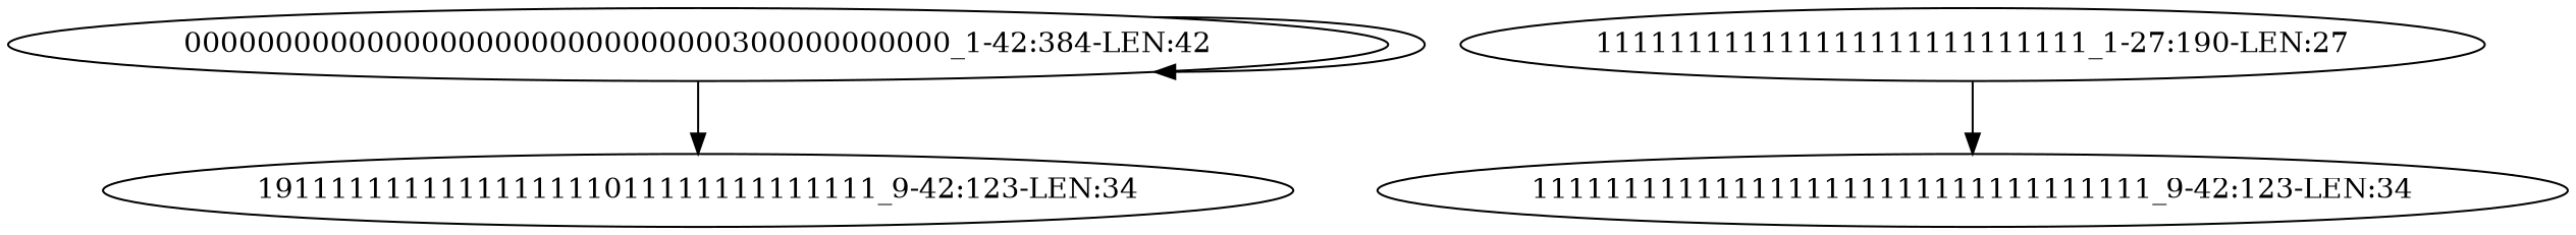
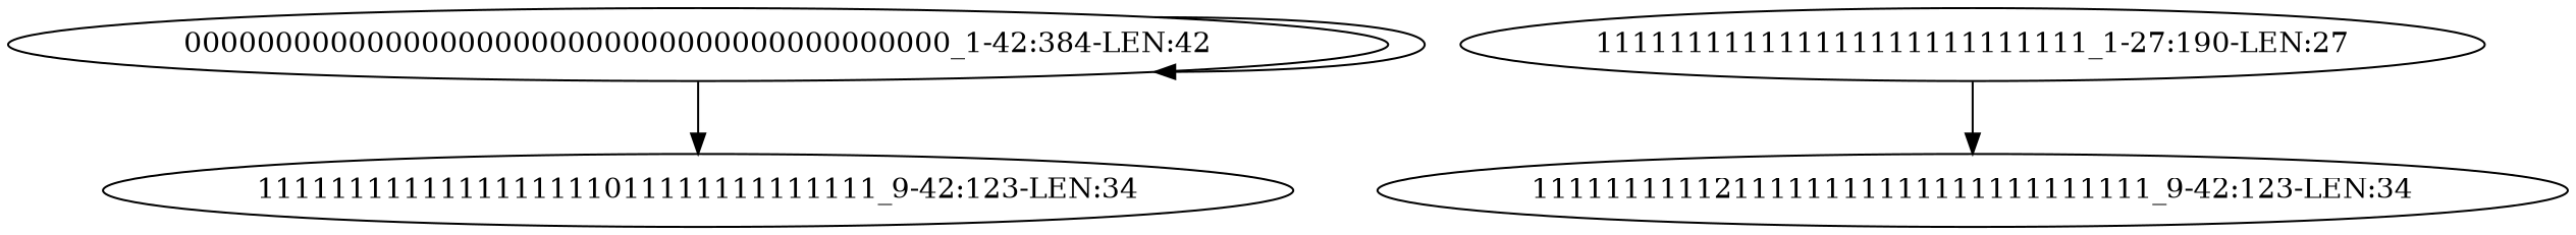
  digraph {
-   "000000000000000000000000000000000000000000_1-42:384-LEN:42" [label="000000000000000000000000000000300000000000_1-42:384-LEN:42"]
-   "1111111111111111111011111111111111_9-42:123-LEN:34" [label="1911111111111111111011111111111111_9-42:123-LEN:34"]
+   "000000000000000000000000000000000000000000_1-42:384-LEN:42"
+   "1111111111111111111011111111111111_9-42:123-LEN:34"
    "111111111111111111111111111_1-27:190-LEN:27"
-   "1111111111111111111111111111111111_9-42:123-LEN:34"
+   "1111111111111111111111111111111111_9-42:123-LEN:34" [label="1111111111211111111111111111111111_9-42:123-LEN:34"]
    "000000000000000000000000000000000000000000_1-42:384-LEN:42" -> "000000000000000000000000000000000000000000_1-42:384-LEN:42"
    "000000000000000000000000000000000000000000_1-42:384-LEN:42" -> "1111111111111111111011111111111111_9-42:123-LEN:34"
    "111111111111111111111111111_1-27:190-LEN:27" -> "1111111111111111111111111111111111_9-42:123-LEN:34"
  }
